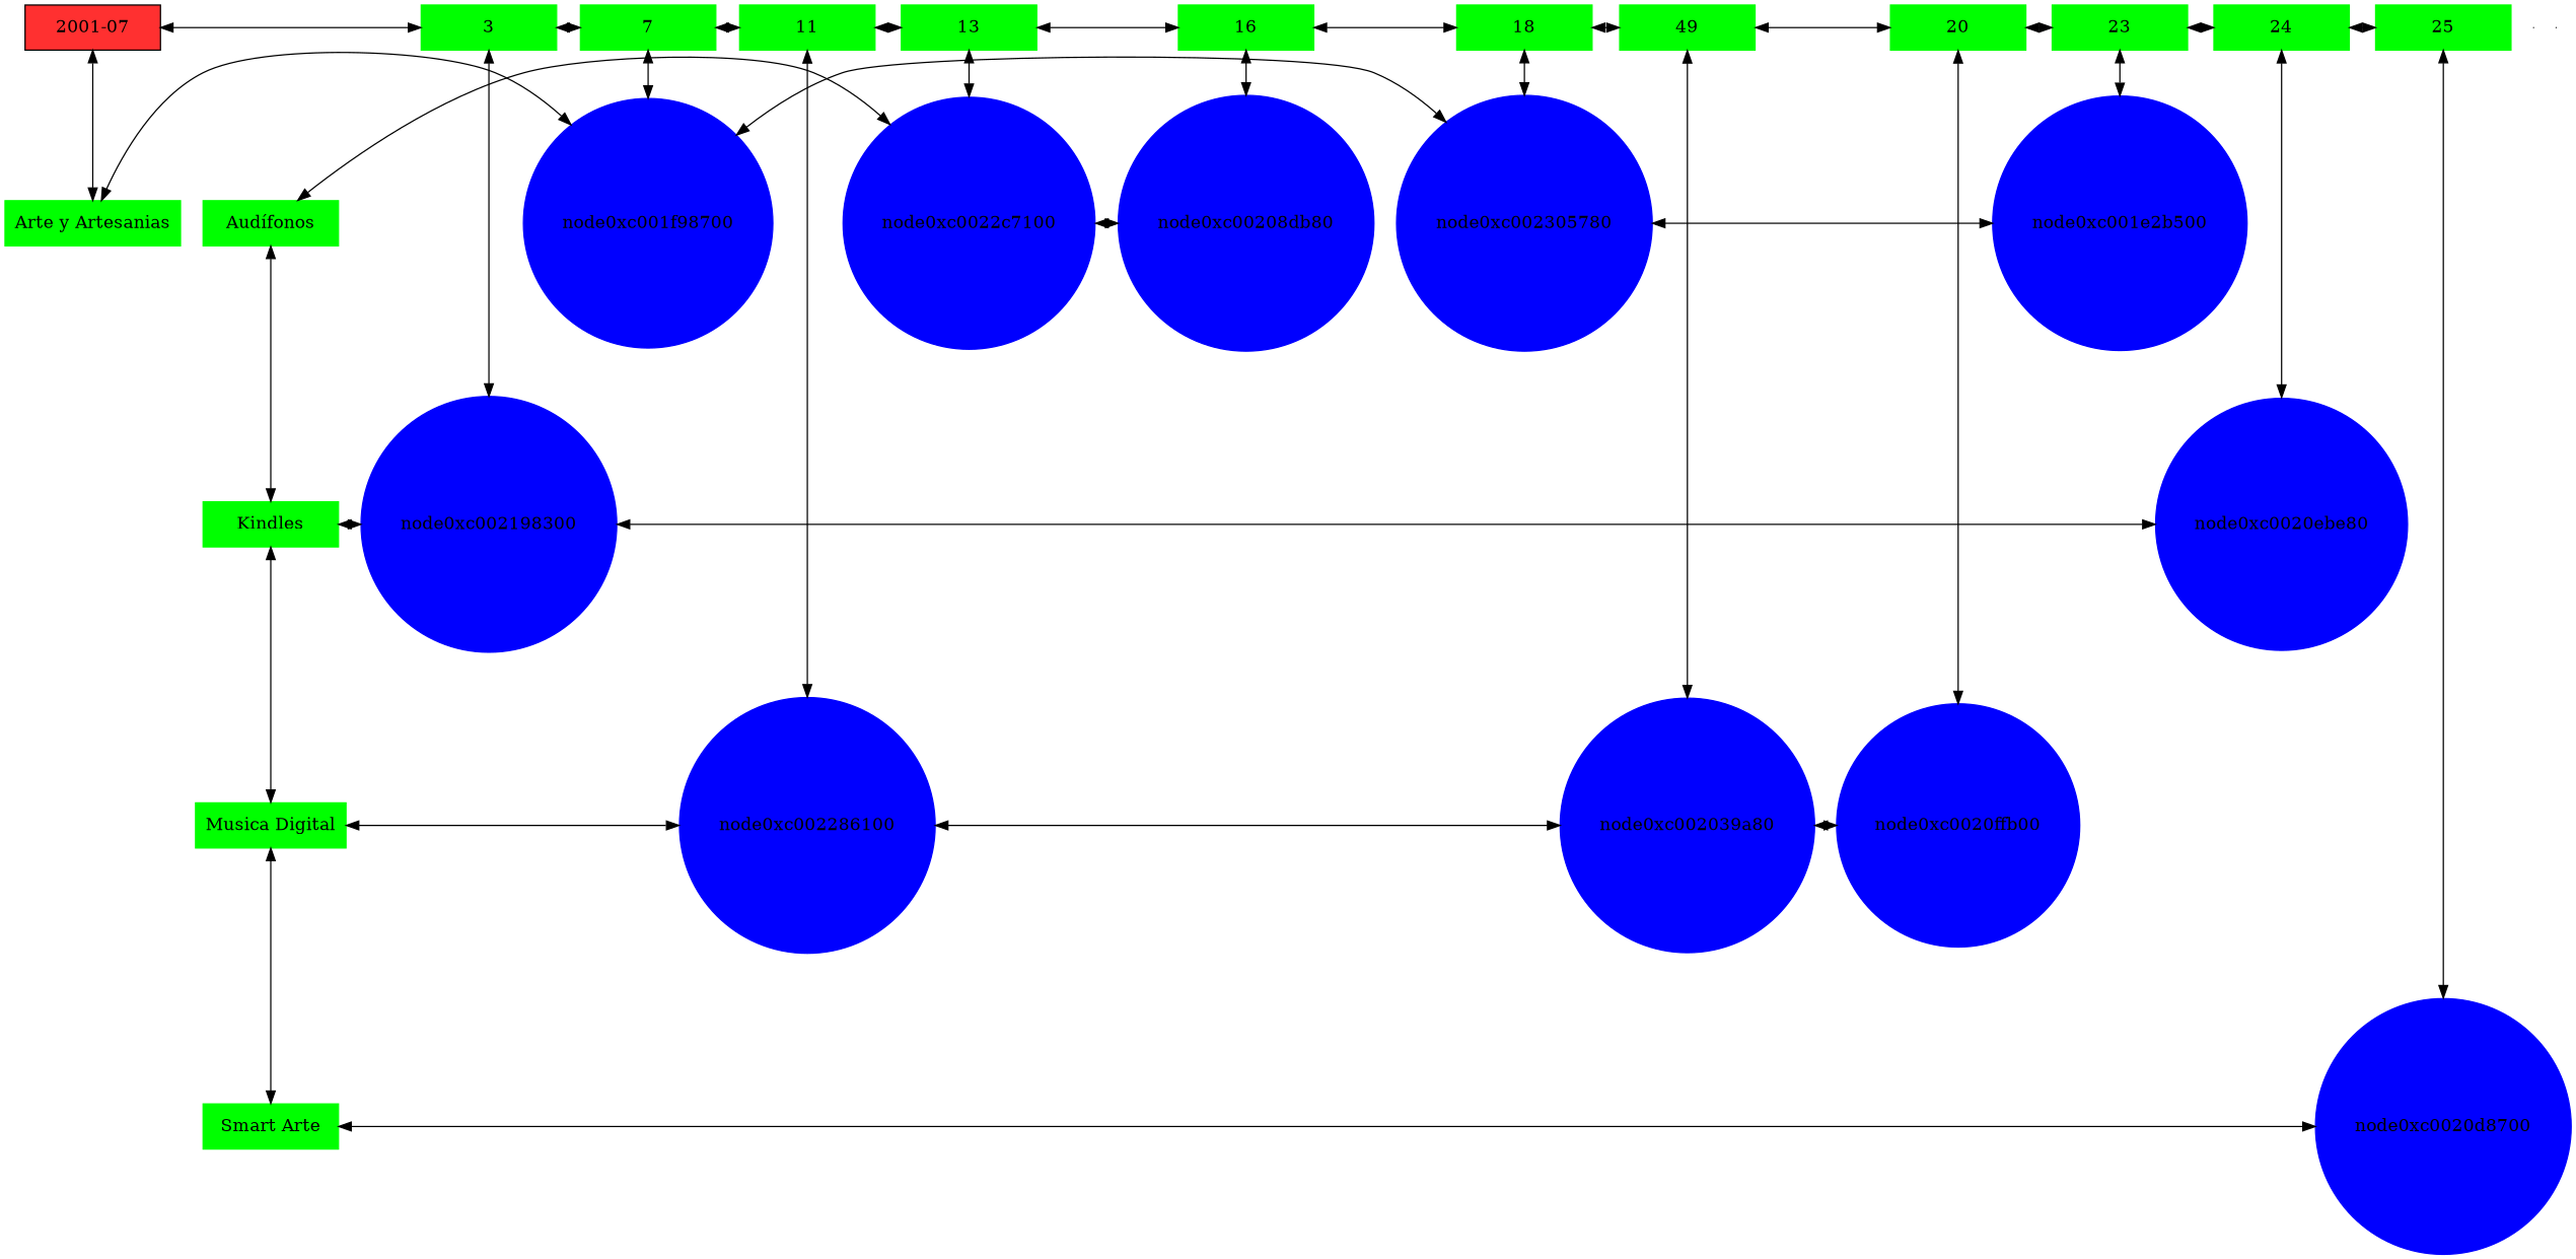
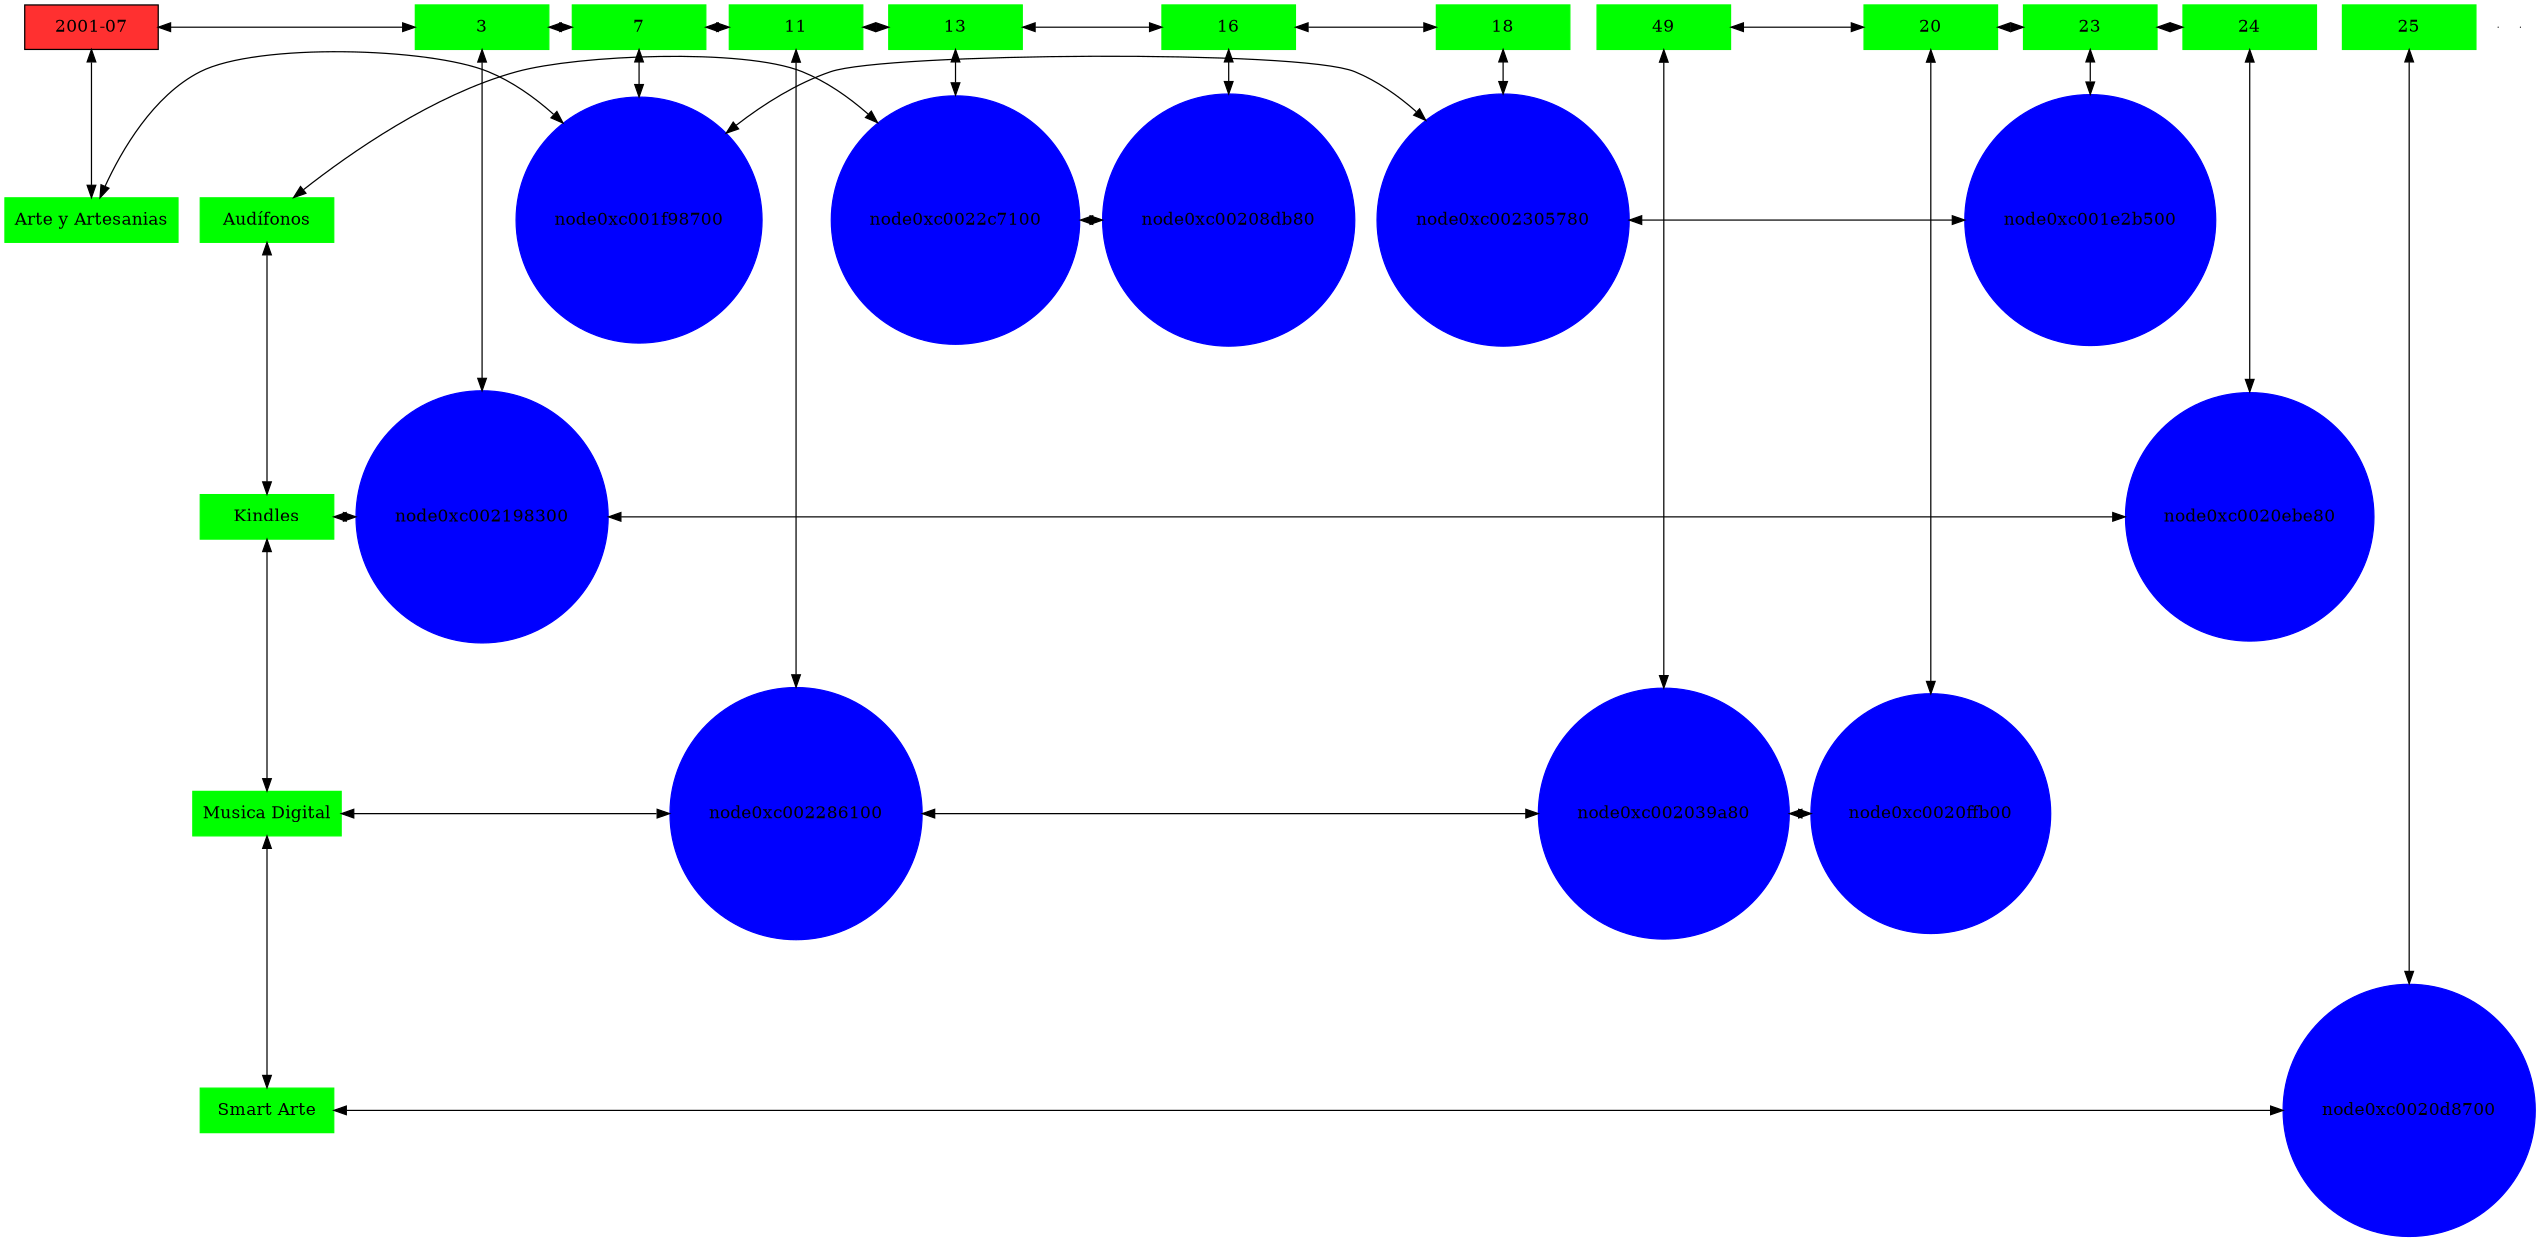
  digraph {
    node [group=1 shape=box style=filled color=green]
    edge [dir=both]
    n1 [fillcolor=firebrick1 label="2001-07" width=1.5 color=""]
    n2 [group=3 label=3 width=1.5]
    n3 [group=7 label=7 width=1.5]
    n4 [group=11 label=11 width=1.5]
    n5 [group=13 label=13 width=1.5]
    n6 [group=16 label=16 width=1.5]
    n7 [group=18 label=18 width=1.5]
    n8 [group=19 label=49 width=1.5]
    n9 [group=22 label=20 width=1.5]
    n10 [group=23 label=23 width=1.5]
    n11 [group=24 label=24 width=1.5]
    n12 [group=25 label=25 width=1.5]
    n13 [label="Arte y Artesanias" width=1.5]
    node0xc001f98700 [color=blue group=7 shape=circle width=0.5]
    node0xc002305780 [color=blue group=18 shape=circle width=0.5]
    node0xc001e2b500 [color=blue group=23 shape=circle width=0.5]
    node0xc002286100 [color=blue group=11 shape=circle width=0.5]
    node0xc002039a80 [color=blue group=19 shape=circle width=0.5]
    n19 [label="Audífonos" width=1.5]
    node0xc0022c7100 [color=blue group=13 shape=circle width=0.5]
    node0xc00208db80 [color=blue group=16 shape=circle width=0.5]
    n22 [label=Kindles width=1.5]
    node0xc002198300 [color=blue group=3 shape=circle width=0.5]
    node0xc0020ebe80 [color=blue group=24 shape=circle width=0.5]
    n25 [label="Musica Digital" width=1.5]
    node0xc0020ffb00 [color=blue group=22 shape=circle width=0.5]
    n27 [label="Smart Arte" width=1.5]
    node0xc0020d8700 [color=blue group=25 shape=circle width=0.5]
    e0 [shape=point width=0 group="" style="" color=""]
    e1 [shape=point width=0 group="" style="" color=""]
    subgraph sub_1 {
      rank=same
      n1
      n2
    }
    subgraph sub_2 {
      rank=same
      n2
      n3
    }
    subgraph sub_3 {
      rank=same
      n3
      n4
    }
    subgraph sub_4 {
      rank=same
      n4
      n5
    }
    subgraph sub_5 {
      rank=same
      n5
      n6
    }
    subgraph sub_6 {
      rank=same
      n6
      n7
    }
    subgraph sub_7 {
      rank=same
      n7
      n8
    }
    subgraph sub_8 {
      rank=same
      n8
      n9
    }
    subgraph sub_9 {
      rank=same
      n9
      n10
    }
    subgraph sub_10 {
      rank=same
      n10
      n11
    }
    subgraph sub_11 {
      rank=same
      n11
      n12
    }
    subgraph sub_12 {
      rank=same
      n13
      node0xc001f98700
    }
    subgraph sub_13 {
      rank=same
      node0xc001f98700
      node0xc002305780
    }
    subgraph sub_14 {
      rank=same
      node0xc002305780
      node0xc001e2b500
    }
    subgraph sub_15 {
      rank=same
      node0xc002286100
      node0xc002039a80
    }
    subgraph sub_16 {
      rank=same
      n19
      node0xc0022c7100
    }
    subgraph sub_17 {
      rank=same
      node0xc0022c7100
      node0xc00208db80
    }
    subgraph sub_18 {
      rank=same
      n22
      node0xc002198300
    }
    subgraph sub_19 {
      rank=same
      node0xc002198300
      node0xc0020ebe80
    }
    subgraph sub_20 {
      rank=same
      node0xc002286100
      n25
    }
    subgraph sub_21 {
      rank=same
      node0xc002039a80
      node0xc0020ffb00
    }
    subgraph sub_22 {
      rank=same
      n27
      node0xc0020d8700
    }
    n1 -> n2
    n1 -> n13
    n2 -> n3
    n2 -> node0xc002198300
    n3 -> n4
    n3 -> node0xc001f98700
    n4 -> n5
    n4 -> node0xc002286100
    n5 -> n6
    n5 -> node0xc0022c7100
    n6 -> n7
    n6 -> node0xc00208db80
-   n7 -> n8
    n7 -> node0xc002305780
    n8 -> n9
    n8 -> node0xc002039a80
    n9 -> n10
    n9 -> node0xc0020ffb00
    n10 -> n11
    n10 -> node0xc001e2b500
-   n11 -> n12
    n11 -> node0xc0020ebe80
    n12 -> node0xc0020d8700
    n13 -> node0xc001f98700
    node0xc001f98700 -> node0xc002305780
    node0xc002305780 -> node0xc001e2b500
    node0xc002286100 -> node0xc002039a80
    node0xc002039a80 -> node0xc0020ffb00
    n19 -> node0xc0022c7100
    n19 -> n22
    node0xc0022c7100 -> node0xc00208db80
    n22 -> node0xc002198300
    n22 -> n25
    node0xc002198300 -> node0xc0020ebe80
    n25 -> node0xc002286100
    n25 -> n27
    n27 -> node0xc0020d8700
  }
